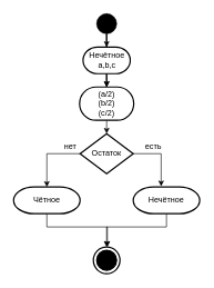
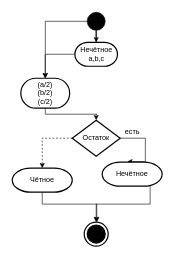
  <mxCell id="0" />
  <mxCell id="1" parent="0" />
  <mxCell id="2" style="edgeStyle=orthogonalEdgeStyle;rounded=0;orthogonalLoop=1;jettySize=auto;html=1;entryX=0.5;entryY=0;entryDx=0;entryDy=0;entryPerimeter=0;" edge="1" parent="1" source="4" target="6"><mxGeometry relative="1" as="geometry" /></mxCell>
  <mxCell id="3" value="" style="edgeStyle=orthogonalEdgeStyle;rounded=0;orthogonalLoop=1;jettySize=auto;html=1;" edge="1" parent="1" source="4" target="11"><mxGeometry relative="1" as="geometry" /></mxCell>
  <mxCell id="4" value="" style="ellipse;whiteSpace=wrap;html=1;aspect=fixed;fillColor=#000000;" vertex="1" parent="1"><mxGeometry x="145" y="20" width="30" height="30" as="geometry" /></mxCell>
  <mxCell id="5" style="edgeStyle=orthogonalEdgeStyle;rounded=0;orthogonalLoop=1;jettySize=auto;html=1;entryX=0.5;entryY=0;entryDx=0;entryDy=0;entryPerimeter=0;" edge="1" parent="1" source="6" target="11"><mxGeometry relative="1" as="geometry" /></mxCell>
  <mxCell id="6" value="Нечётное a,b,c" style="strokeWidth=2;html=1;shape=mxgraph.flowchart.terminator;whiteSpace=wrap;" vertex="1" parent="1"><mxGeometry x="124.5" y="70" width="71" height="40" as="geometry" /></mxCell>
  <mxCell id="7" style="edgeStyle=orthogonalEdgeStyle;rounded=0;orthogonalLoop=1;jettySize=auto;html=1;entryX=0.42;entryY=-0.025;entryDx=0;entryDy=0;entryPerimeter=0;" edge="1" parent="1" source="9" target="15"><mxGeometry relative="1" as="geometry"><mxPoint x="281" y="230" as="targetPoint" /><Array as="points"><mxPoint x="242" y="230" /></Array></mxGeometry></mxCell>
- <mxCell id="8" style="edgeStyle=orthogonalEdgeStyle;rounded=0;orthogonalLoop=1;jettySize=auto;html=1;entryX=0.5;entryY=0;entryDx=0;entryDy=0;entryPerimeter=0;" edge="1" parent="1" source="9" target="17"><mxGeometry relative="1" as="geometry"><mxPoint x="51" y="250" as="targetPoint" /><Array as="points"><mxPoint x="70" y="230" /></Array></mxGeometry></mxCell>
+ <mxCell id="8" style="edgeStyle=orthogonalEdgeStyle;rounded=0;orthogonalLoop=1;jettySize=auto;html=1;entryX=0.5;entryY=0;entryDx=0;entryDy=0;entryPerimeter=0;dashed=1;" edge="1" parent="1" source="9" target="17"><mxGeometry relative="1" as="geometry"><mxPoint x="51" y="250" as="targetPoint" /><Array as="points"><mxPoint x="70" y="230" /></Array></mxGeometry></mxCell>
  <mxCell id="9" value="Остаток" style="strokeWidth=2;html=1;shape=mxgraph.flowchart.decision;whiteSpace=wrap;" vertex="1" parent="1"><mxGeometry x="120" y="200" width="80" height="60" as="geometry" /></mxCell>
  <mxCell id="10" style="edgeStyle=orthogonalEdgeStyle;rounded=0;orthogonalLoop=1;jettySize=auto;html=1;entryX=0.5;entryY=0;entryDx=0;entryDy=0;entryPerimeter=0;" edge="1" parent="1" source="11" target="9"><mxGeometry relative="1" as="geometry"><Array as="points"><mxPoint x="161" y="190" /><mxPoint x="161" y="190" /></Array></mxGeometry></mxCell>
- <mxCell id="11" value="(a/2)&lt;br&gt;(b/2)&lt;br&gt;(c/2)" style="strokeWidth=2;html=1;shape=mxgraph.flowchart.terminator;whiteSpace=wrap;" vertex="1" parent="1"><mxGeometry x="119.25" y="130" width="81.5" height="50" as="geometry" /></mxCell>
- <mxCell id="12" value="есть" style="text;html=1;align=center;verticalAlign=middle;resizable=0;points=[];autosize=1;strokeColor=none;fillColor=none;" vertex="1" parent="1"><mxGeometry x="210" y="210" width="40" height="20" as="geometry" /></mxCell>
- <mxCell id="13" value="нет" style="text;html=1;align=center;verticalAlign=middle;resizable=0;points=[];autosize=1;strokeColor=none;fillColor=none;" vertex="1" parent="1"><mxGeometry x="90" y="210" width="30" height="20" as="geometry" /></mxCell>
+ <mxCell id="11" value="(a/2)&lt;br&gt;(b/2)&lt;br&gt;(c/2)" style="strokeWidth=2;html=1;shape=mxgraph.flowchart.terminator;whiteSpace=wrap;" vertex="1" parent="1"><mxGeometry x="34.25" y="130" width="81.5" height="50" as="geometry" /></mxCell>
+ <mxCell id="12" value="есть" style="text;html=1;align=center;verticalAlign=middle;resizable=0;points=[];autosize=1;strokeColor=none;fillColor=none;" vertex="1" parent="1"><mxGeometry x="200" y="210" width="40" height="20" as="geometry" /></mxCell>
  <mxCell id="14" style="edgeStyle=orthogonalEdgeStyle;rounded=0;orthogonalLoop=1;jettySize=auto;html=1;entryX=0.5;entryY=0;entryDx=0;entryDy=0;entryPerimeter=0;" edge="1" parent="1" source="15" target="18"><mxGeometry relative="1" as="geometry"><Array as="points"><mxPoint x="250" y="340" /><mxPoint x="160" y="340" /></Array></mxGeometry></mxCell>
- <mxCell id="15" value="Нечётное" style="strokeWidth=2;html=1;shape=mxgraph.flowchart.terminator;whiteSpace=wrap;fillColor=#FFFFFF;" vertex="1" parent="1"><mxGeometry x="200" y="280" width="100" height="40" as="geometry" /></mxCell>
+ <mxCell id="15" value="Нечётное" style="strokeWidth=2;html=1;shape=mxgraph.flowchart.terminator;whiteSpace=wrap;fillColor=#FFFFFF;" vertex="1" parent="1"><mxGeometry x="170" y="270" width="100" height="40" as="geometry" /></mxCell>
  <mxCell id="16" style="edgeStyle=orthogonalEdgeStyle;rounded=0;orthogonalLoop=1;jettySize=auto;html=1;" edge="1" parent="1" source="17"><mxGeometry relative="1" as="geometry"><mxPoint x="161" y="370" as="targetPoint" /><Array as="points"><mxPoint x="70" y="340" /><mxPoint x="161" y="340" /></Array></mxGeometry></mxCell>
  <mxCell id="17" value="Чётное" style="strokeWidth=2;html=1;shape=mxgraph.flowchart.terminator;whiteSpace=wrap;fillColor=#FFFFFF;" vertex="1" parent="1"><mxGeometry x="20" y="280" width="100" height="40" as="geometry" /></mxCell>
  <mxCell id="18" value="" style="strokeWidth=2;html=1;shape=mxgraph.flowchart.start_2;whiteSpace=wrap;fillColor=#FFFFFF;" vertex="1" parent="1"><mxGeometry x="140" y="370" width="40" height="40" as="geometry" /></mxCell>
  <mxCell id="19" value="" style="strokeWidth=2;html=1;shape=mxgraph.flowchart.start_2;whiteSpace=wrap;fillColor=#000000;" vertex="1" parent="1"><mxGeometry x="145" y="375" width="30" height="30" as="geometry" /></mxCell>
